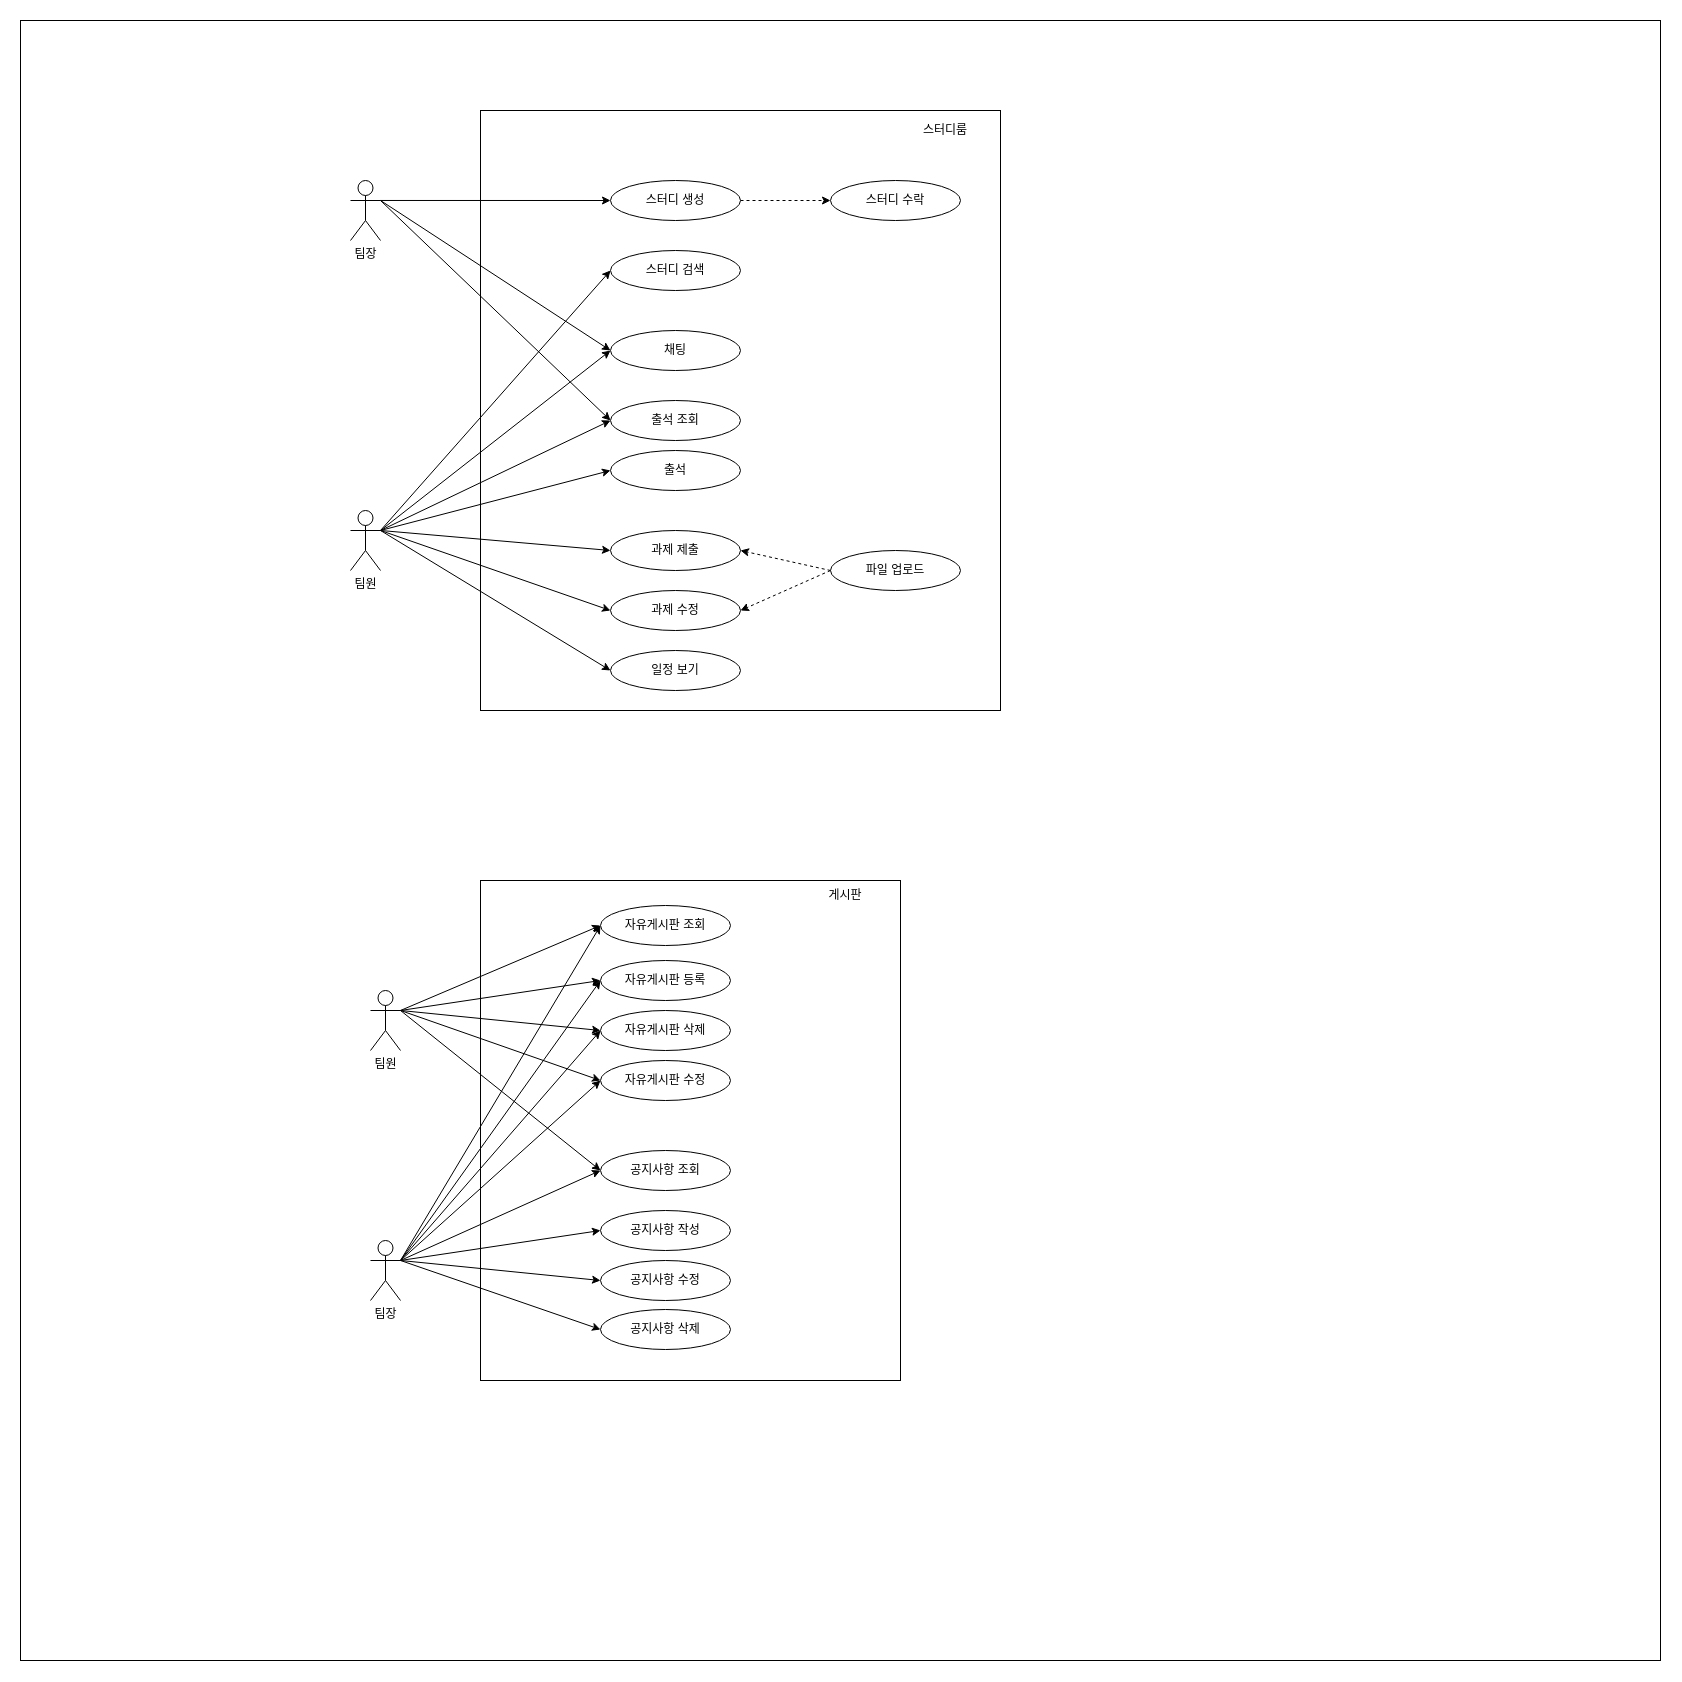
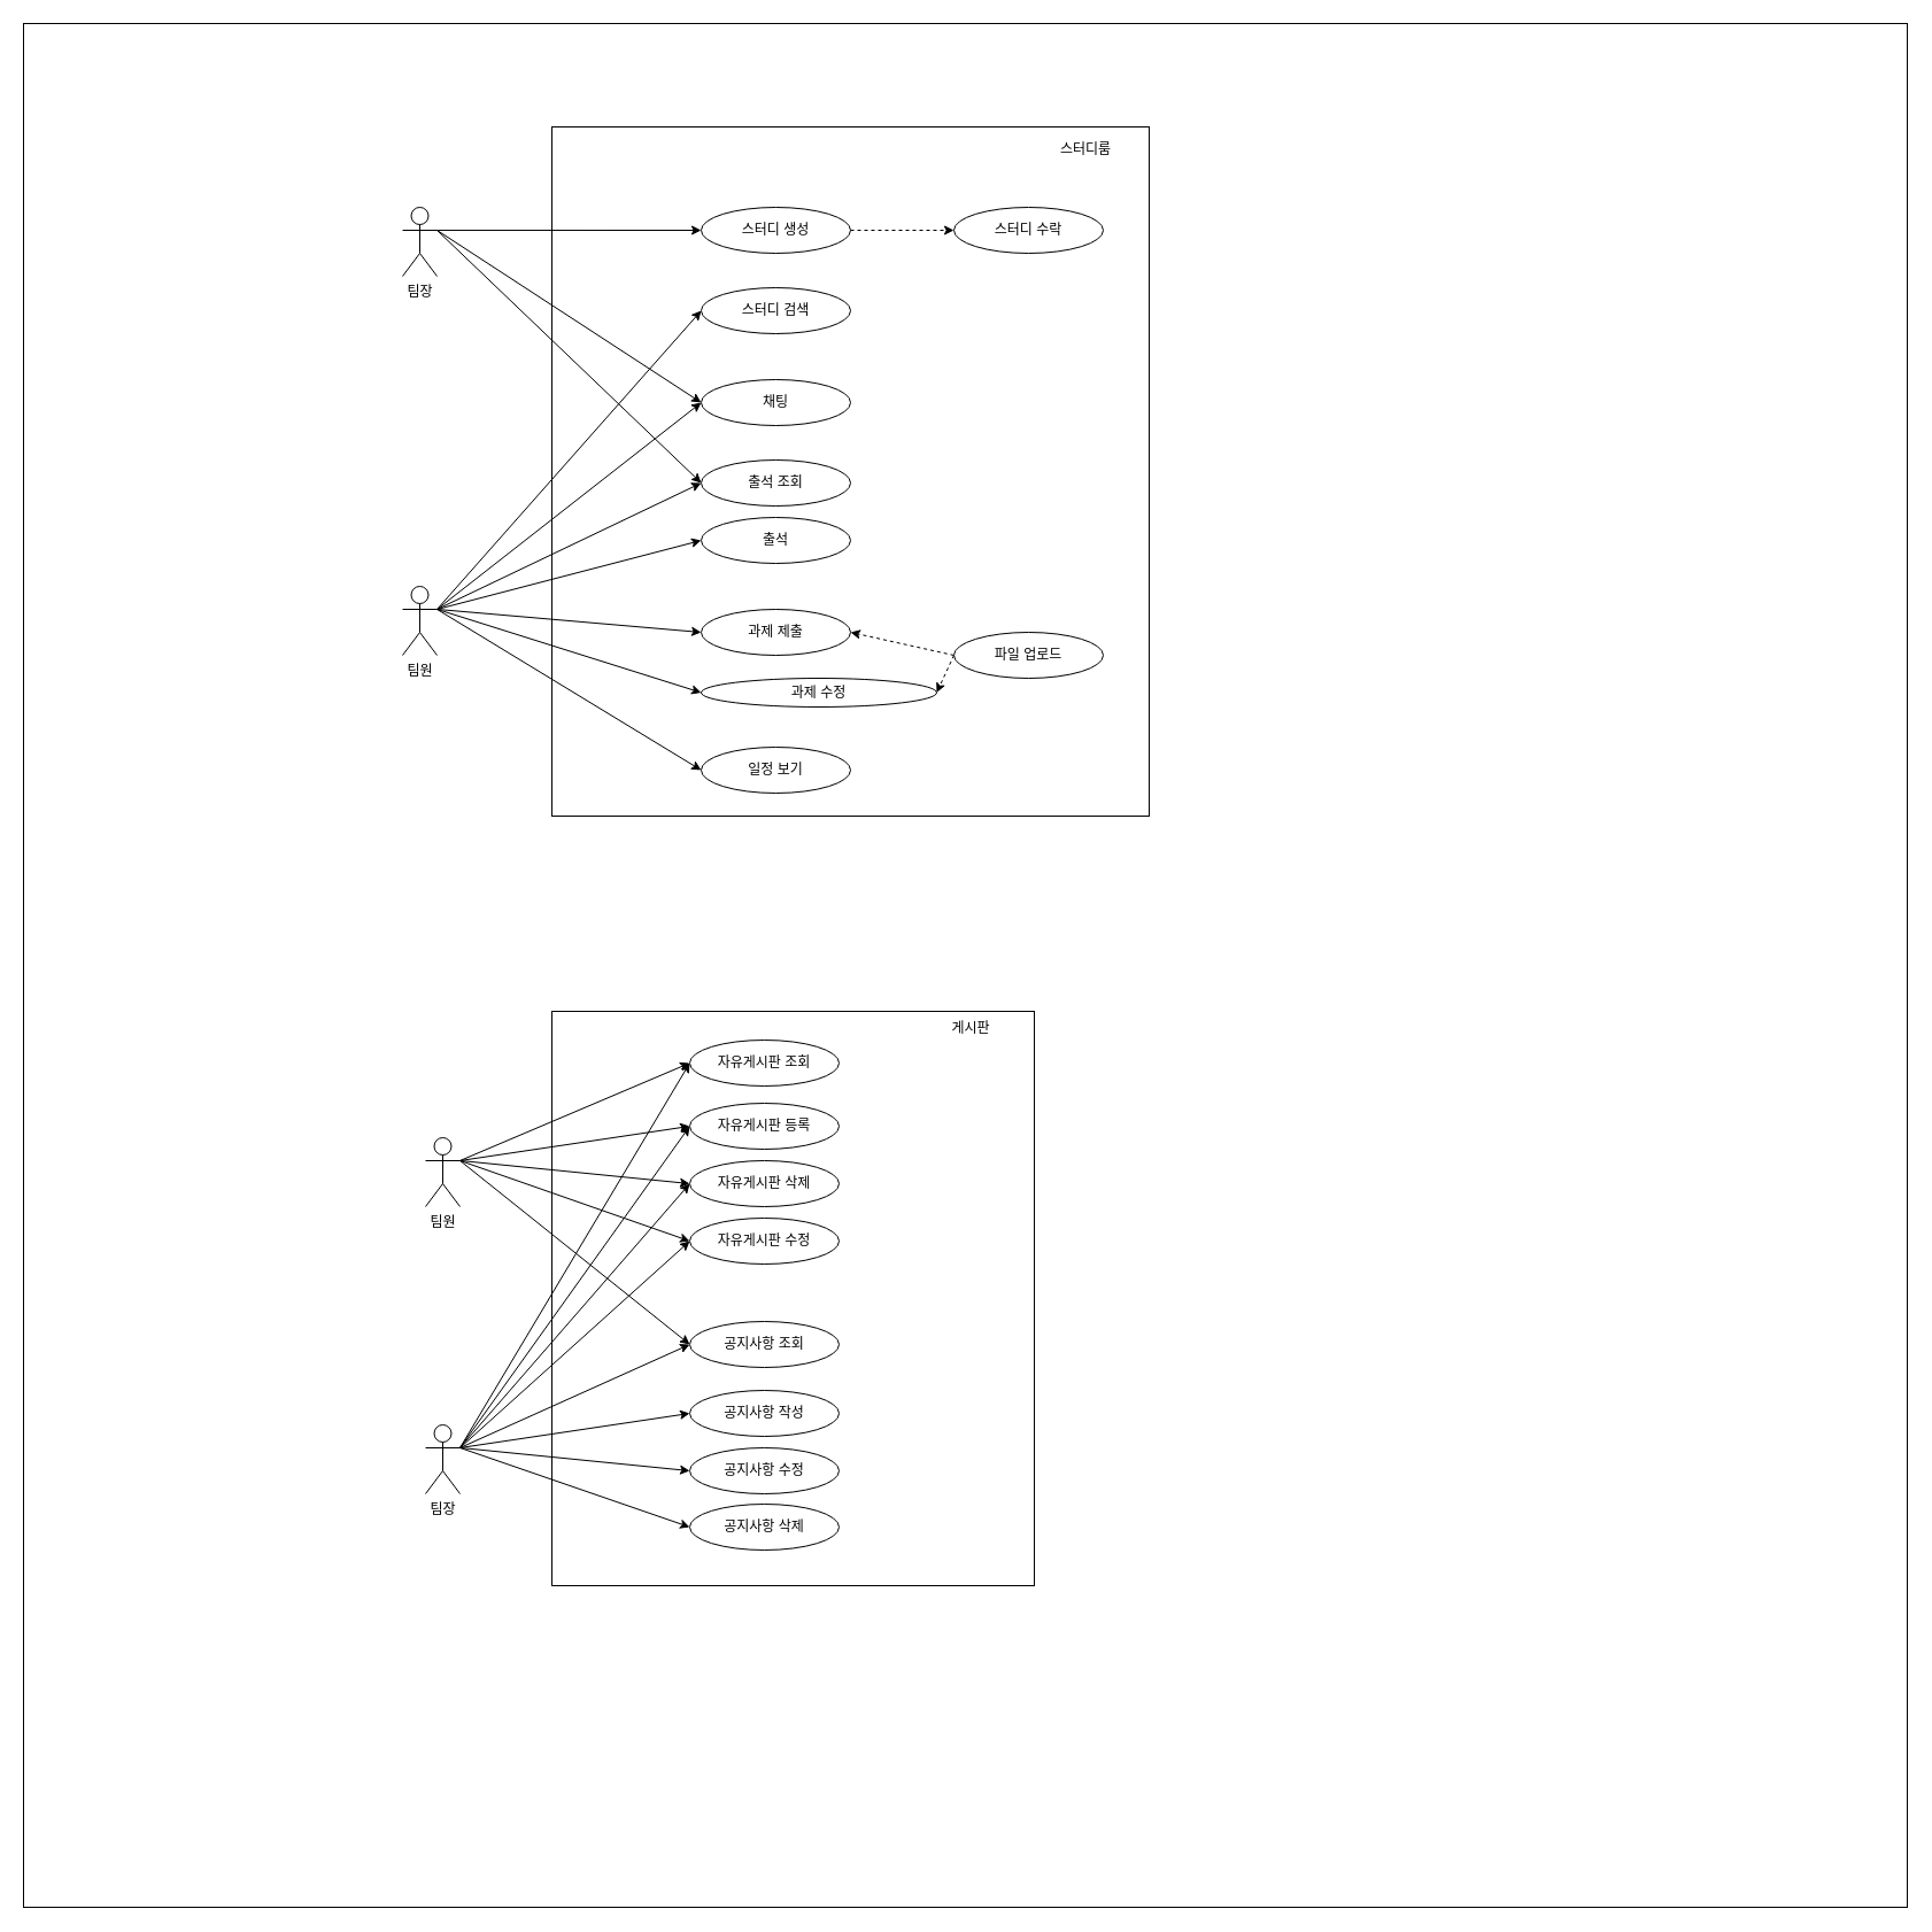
  <mxCell id="0" />
  <mxCell id="1" parent="0" />
  <mxCell id="2" value="" style="whiteSpace=wrap;html=1;aspect=fixed;" vertex="1" parent="1"><mxGeometry x="20" y="20" width="1640" height="1640" as="geometry" /></mxCell>
  <mxCell id="3" value="팀원" style="shape=umlActor;verticalLabelPosition=bottom;verticalAlign=top;html=1;outlineConnect=0;" vertex="1" parent="1"><mxGeometry x="350" y="510" width="30" height="60" as="geometry" /></mxCell>
  <mxCell id="4" value="" style="rounded=0;whiteSpace=wrap;html=1;" vertex="1" parent="1"><mxGeometry x="480" y="110" width="520" height="600" as="geometry" /></mxCell>
  <mxCell id="5" value="스터디룸" style="text;html=1;strokeColor=none;fillColor=none;align=center;verticalAlign=middle;whiteSpace=wrap;rounded=0;" vertex="1" parent="1"><mxGeometry x="890" y="120" width="110" height="20" as="geometry" /></mxCell>
  <mxCell id="6" value="과제 제출" style="ellipse;whiteSpace=wrap;html=1;" vertex="1" parent="1"><mxGeometry x="610" y="530" width="130" height="40" as="geometry" /></mxCell>
- <mxCell id="7" value="과제 수정" style="ellipse;whiteSpace=wrap;html=1;" vertex="1" parent="1"><mxGeometry x="610" y="590" width="130" height="40" as="geometry" /></mxCell>
+ <mxCell id="7" value="과제 수정" style="ellipse;whiteSpace=wrap;html=1;" vertex="1" parent="1"><mxGeometry x="610" y="590" width="205" height="25" as="geometry" /></mxCell>
  <mxCell id="8" value="출석" style="ellipse;whiteSpace=wrap;html=1;" vertex="1" parent="1"><mxGeometry x="610" y="450" width="130" height="40" as="geometry" /></mxCell>
  <mxCell id="9" value="출석 조회&lt;span style=&quot;color: rgba(0 , 0 , 0 , 0) ; font-family: monospace ; font-size: 0px&quot;&gt;%3CmxGraphModel%3E%3Croot%3E%3CmxCell%20id%3D%220%22%2F%3E%3CmxCell%20id%3D%221%22%20parent%3D%220%22%2F%3E%3CmxCell%20id%3D%222%22%20value%3D%22%EA%B3%BC%EC%A0%9C%20%EC%A0%9C%EC%B6%9C%22%20style%3D%22ellipse%3BwhiteSpace%3Dwrap%3Bhtml%3D1%3B%22%20vertex%3D%221%22%20parent%3D%221%22%3E%3CmxGeometry%20x%3D%22580%22%20y%3D%22230%22%20width%3D%22130%22%20height%3D%2240%22%20as%3D%22geometry%22%2F%3E%3C%2FmxCell%3E%3C%2Froot%3E%3C%2FmxGraphModel%3E&lt;/span&gt;" style="ellipse;whiteSpace=wrap;html=1;" vertex="1" parent="1"><mxGeometry x="610" y="400" width="130" height="40" as="geometry" /></mxCell>
  <mxCell id="10" value="채팅" style="ellipse;whiteSpace=wrap;html=1;" vertex="1" parent="1"><mxGeometry x="610" y="330" width="130" height="40" as="geometry" /></mxCell>
  <mxCell id="11" value="일정 보기" style="ellipse;whiteSpace=wrap;html=1;" vertex="1" parent="1"><mxGeometry x="610" y="650" width="130" height="40" as="geometry" /></mxCell>
  <mxCell id="12" style="orthogonalLoop=1;jettySize=auto;html=1;exitX=1;exitY=0.333;exitDx=0;exitDy=0;exitPerimeter=0;entryX=0;entryY=0.5;entryDx=0;entryDy=0;rounded=0;" edge="1" parent="1" source="3" target="6"><mxGeometry relative="1" as="geometry" /></mxCell>
  <mxCell id="13" style="edgeStyle=none;rounded=0;orthogonalLoop=1;jettySize=auto;html=1;exitX=1;exitY=0.333;exitDx=0;exitDy=0;exitPerimeter=0;entryX=0;entryY=0.5;entryDx=0;entryDy=0;strokeColor=#000000;" edge="1" parent="1" source="3" target="7"><mxGeometry relative="1" as="geometry" /></mxCell>
  <mxCell id="14" style="edgeStyle=none;rounded=0;orthogonalLoop=1;jettySize=auto;html=1;exitX=1;exitY=0.333;exitDx=0;exitDy=0;exitPerimeter=0;entryX=0;entryY=0.5;entryDx=0;entryDy=0;strokeColor=#000000;" edge="1" parent="1" source="3" target="8"><mxGeometry relative="1" as="geometry" /></mxCell>
  <mxCell id="15" style="edgeStyle=none;rounded=0;orthogonalLoop=1;jettySize=auto;html=1;exitX=1;exitY=0.333;exitDx=0;exitDy=0;exitPerimeter=0;entryX=0;entryY=0.5;entryDx=0;entryDy=0;strokeColor=#000000;" edge="1" parent="1" source="3" target="9"><mxGeometry relative="1" as="geometry" /></mxCell>
  <mxCell id="16" style="edgeStyle=none;rounded=0;orthogonalLoop=1;jettySize=auto;html=1;exitX=1;exitY=0.333;exitDx=0;exitDy=0;exitPerimeter=0;entryX=0;entryY=0.5;entryDx=0;entryDy=0;strokeColor=#000000;" edge="1" parent="1" source="3" target="10"><mxGeometry relative="1" as="geometry" /></mxCell>
  <mxCell id="17" style="edgeStyle=none;rounded=0;orthogonalLoop=1;jettySize=auto;html=1;exitX=1;exitY=0.333;exitDx=0;exitDy=0;exitPerimeter=0;entryX=0;entryY=0.5;entryDx=0;entryDy=0;strokeColor=#000000;" edge="1" parent="1" source="3" target="11"><mxGeometry relative="1" as="geometry" /></mxCell>
  <mxCell id="18" value="" style="rounded=0;whiteSpace=wrap;html=1;" vertex="1" parent="1"><mxGeometry x="480" y="880" width="420" height="500" as="geometry" /></mxCell>
  <mxCell id="19" value="자유게시판 조회" style="ellipse;whiteSpace=wrap;html=1;" vertex="1" parent="1"><mxGeometry x="600" y="905" width="130" height="40" as="geometry" /></mxCell>
  <mxCell id="20" value="공지사항 조회" style="ellipse;whiteSpace=wrap;html=1;" vertex="1" parent="1"><mxGeometry x="600" y="1150" width="130" height="40" as="geometry" /></mxCell>
  <mxCell id="21" value="자유게시판 등록" style="ellipse;whiteSpace=wrap;html=1;" vertex="1" parent="1"><mxGeometry x="600" y="960" width="130" height="40" as="geometry" /></mxCell>
  <mxCell id="22" value="자유게시판 삭제" style="ellipse;whiteSpace=wrap;html=1;" vertex="1" parent="1"><mxGeometry x="600" y="1010" width="130" height="40" as="geometry" /></mxCell>
  <mxCell id="23" value="자유게시판 수정" style="ellipse;whiteSpace=wrap;html=1;" vertex="1" parent="1"><mxGeometry x="600" y="1060" width="130" height="40" as="geometry" /></mxCell>
  <mxCell id="24" style="edgeStyle=none;rounded=0;orthogonalLoop=1;jettySize=auto;html=1;exitX=1;exitY=0.333;exitDx=0;exitDy=0;exitPerimeter=0;entryX=0;entryY=0.5;entryDx=0;entryDy=0;strokeColor=#000000;" edge="1" parent="1" source="29" target="19"><mxGeometry relative="1" as="geometry" /></mxCell>
  <mxCell id="25" style="edgeStyle=none;rounded=0;orthogonalLoop=1;jettySize=auto;html=1;exitX=1;exitY=0.333;exitDx=0;exitDy=0;exitPerimeter=0;entryX=0;entryY=0.5;entryDx=0;entryDy=0;strokeColor=#000000;" edge="1" parent="1" source="29" target="21"><mxGeometry relative="1" as="geometry" /></mxCell>
  <mxCell id="26" style="edgeStyle=none;rounded=0;orthogonalLoop=1;jettySize=auto;html=1;exitX=1;exitY=0.333;exitDx=0;exitDy=0;exitPerimeter=0;entryX=0;entryY=0.5;entryDx=0;entryDy=0;strokeColor=#000000;" edge="1" parent="1" source="29" target="22"><mxGeometry relative="1" as="geometry" /></mxCell>
  <mxCell id="27" style="edgeStyle=none;rounded=0;orthogonalLoop=1;jettySize=auto;html=1;exitX=1;exitY=0.333;exitDx=0;exitDy=0;exitPerimeter=0;entryX=0;entryY=0.5;entryDx=0;entryDy=0;strokeColor=#000000;" edge="1" parent="1" source="29" target="23"><mxGeometry relative="1" as="geometry" /></mxCell>
  <mxCell id="28" style="edgeStyle=none;rounded=0;orthogonalLoop=1;jettySize=auto;html=1;exitX=1;exitY=0.333;exitDx=0;exitDy=0;exitPerimeter=0;entryX=0;entryY=0.5;entryDx=0;entryDy=0;strokeColor=#000000;" edge="1" parent="1" source="29" target="20"><mxGeometry relative="1" as="geometry" /></mxCell>
  <mxCell id="29" value="팀원" style="shape=umlActor;verticalLabelPosition=bottom;verticalAlign=top;html=1;outlineConnect=0;" vertex="1" parent="1"><mxGeometry x="370" y="990" width="30" height="60" as="geometry" /></mxCell>
  <mxCell id="30" style="edgeStyle=none;rounded=0;orthogonalLoop=1;jettySize=auto;html=1;exitX=1;exitY=0.333;exitDx=0;exitDy=0;exitPerimeter=0;entryX=0;entryY=0.5;entryDx=0;entryDy=0;strokeColor=#000000;" edge="1" parent="1" source="38" target="39"><mxGeometry relative="1" as="geometry" /></mxCell>
  <mxCell id="31" style="edgeStyle=none;rounded=0;orthogonalLoop=1;jettySize=auto;html=1;exitX=1;exitY=0.333;exitDx=0;exitDy=0;exitPerimeter=0;entryX=0;entryY=0.5;entryDx=0;entryDy=0;strokeColor=#000000;" edge="1" parent="1" source="38" target="40"><mxGeometry relative="1" as="geometry" /></mxCell>
  <mxCell id="32" style="edgeStyle=none;rounded=0;orthogonalLoop=1;jettySize=auto;html=1;exitX=1;exitY=0.333;exitDx=0;exitDy=0;exitPerimeter=0;entryX=0;entryY=0.5;entryDx=0;entryDy=0;strokeColor=#000000;" edge="1" parent="1" source="38" target="41"><mxGeometry relative="1" as="geometry" /></mxCell>
  <mxCell id="33" style="edgeStyle=none;rounded=0;orthogonalLoop=1;jettySize=auto;html=1;exitX=1;exitY=0.333;exitDx=0;exitDy=0;exitPerimeter=0;entryX=0;entryY=0.5;entryDx=0;entryDy=0;strokeColor=#000000;" edge="1" parent="1" source="38" target="20"><mxGeometry relative="1" as="geometry" /></mxCell>
  <mxCell id="34" style="edgeStyle=none;rounded=0;orthogonalLoop=1;jettySize=auto;html=1;exitX=1;exitY=0.333;exitDx=0;exitDy=0;exitPerimeter=0;strokeColor=#000000;" edge="1" parent="1" source="38"><mxGeometry relative="1" as="geometry"><mxPoint x="600" y="1080" as="targetPoint" /></mxGeometry></mxCell>
  <mxCell id="35" style="edgeStyle=none;rounded=0;orthogonalLoop=1;jettySize=auto;html=1;exitX=1;exitY=0.333;exitDx=0;exitDy=0;exitPerimeter=0;entryX=0;entryY=0.5;entryDx=0;entryDy=0;strokeColor=#000000;" edge="1" parent="1" source="38" target="22"><mxGeometry relative="1" as="geometry" /></mxCell>
  <mxCell id="36" style="edgeStyle=none;rounded=0;orthogonalLoop=1;jettySize=auto;html=1;exitX=1;exitY=0.333;exitDx=0;exitDy=0;exitPerimeter=0;entryX=0;entryY=0.5;entryDx=0;entryDy=0;strokeColor=#000000;" edge="1" parent="1" source="38" target="21"><mxGeometry relative="1" as="geometry" /></mxCell>
  <mxCell id="37" style="edgeStyle=none;rounded=0;orthogonalLoop=1;jettySize=auto;html=1;exitX=1;exitY=0.333;exitDx=0;exitDy=0;exitPerimeter=0;entryX=0;entryY=0.5;entryDx=0;entryDy=0;strokeColor=#000000;" edge="1" parent="1" source="38" target="19"><mxGeometry relative="1" as="geometry" /></mxCell>
  <mxCell id="38" value="팀장" style="shape=umlActor;verticalLabelPosition=bottom;verticalAlign=top;html=1;outlineConnect=0;" vertex="1" parent="1"><mxGeometry x="370" y="1240" width="30" height="60" as="geometry" /></mxCell>
  <mxCell id="39" value="공지사항 작성" style="ellipse;whiteSpace=wrap;html=1;" vertex="1" parent="1"><mxGeometry x="600" y="1210" width="130" height="40" as="geometry" /></mxCell>
  <mxCell id="40" value="공지사항 수정" style="ellipse;whiteSpace=wrap;html=1;" vertex="1" parent="1"><mxGeometry x="600" y="1260" width="130" height="40" as="geometry" /></mxCell>
  <mxCell id="41" value="공지사항 삭제" style="ellipse;whiteSpace=wrap;html=1;" vertex="1" parent="1"><mxGeometry x="600" y="1309" width="130" height="40" as="geometry" /></mxCell>
  <mxCell id="42" value="게시판" style="text;html=1;strokeColor=none;fillColor=none;align=center;verticalAlign=middle;whiteSpace=wrap;rounded=0;" vertex="1" parent="1"><mxGeometry x="790" y="885" width="110" height="20" as="geometry" /></mxCell>
  <mxCell id="43" style="edgeStyle=none;rounded=0;orthogonalLoop=1;jettySize=auto;html=1;exitX=0;exitY=0.5;exitDx=0;exitDy=0;entryX=1;entryY=0.5;entryDx=0;entryDy=0;strokeColor=#000000;dashed=1;" edge="1" parent="1" source="45" target="6"><mxGeometry relative="1" as="geometry" /></mxCell>
  <mxCell id="44" style="edgeStyle=none;rounded=0;orthogonalLoop=1;jettySize=auto;html=1;exitX=0;exitY=0.5;exitDx=0;exitDy=0;entryX=1;entryY=0.5;entryDx=0;entryDy=0;dashed=1;strokeColor=#000000;" edge="1" parent="1" source="45" target="7"><mxGeometry relative="1" as="geometry" /></mxCell>
  <mxCell id="45" value="파일 업로드" style="ellipse;whiteSpace=wrap;html=1;" vertex="1" parent="1"><mxGeometry x="830" y="550" width="130" height="40" as="geometry" /></mxCell>
  <mxCell id="46" style="edgeStyle=none;rounded=0;orthogonalLoop=1;jettySize=auto;html=1;exitX=1;exitY=0.333;exitDx=0;exitDy=0;exitPerimeter=0;entryX=0;entryY=0.5;entryDx=0;entryDy=0;strokeColor=#000000;" edge="1" parent="1" source="49" target="51"><mxGeometry relative="1" as="geometry" /></mxCell>
  <mxCell id="47" style="edgeStyle=none;rounded=0;orthogonalLoop=1;jettySize=auto;html=1;exitX=1;exitY=0.333;exitDx=0;exitDy=0;exitPerimeter=0;entryX=0;entryY=0.5;entryDx=0;entryDy=0;strokeColor=#000000;" edge="1" parent="1" source="49" target="10"><mxGeometry relative="1" as="geometry" /></mxCell>
  <mxCell id="48" style="edgeStyle=none;rounded=0;orthogonalLoop=1;jettySize=auto;html=1;exitX=1;exitY=0.333;exitDx=0;exitDy=0;exitPerimeter=0;entryX=0;entryY=0.5;entryDx=0;entryDy=0;strokeColor=#000000;" edge="1" parent="1" source="49" target="9"><mxGeometry relative="1" as="geometry" /></mxCell>
  <mxCell id="49" value="팀장" style="shape=umlActor;verticalLabelPosition=bottom;verticalAlign=top;html=1;outlineConnect=0;" vertex="1" parent="1"><mxGeometry x="350" y="180" width="30" height="60" as="geometry" /></mxCell>
  <mxCell id="50" style="edgeStyle=none;rounded=0;orthogonalLoop=1;jettySize=auto;html=1;exitX=1;exitY=0.5;exitDx=0;exitDy=0;entryX=0;entryY=0.5;entryDx=0;entryDy=0;strokeColor=#000000;dashed=1;" edge="1" parent="1" source="51" target="52"><mxGeometry relative="1" as="geometry" /></mxCell>
  <mxCell id="51" value="스터디 생성" style="ellipse;whiteSpace=wrap;html=1;" vertex="1" parent="1"><mxGeometry x="610" y="180" width="130" height="40" as="geometry" /></mxCell>
  <mxCell id="52" value="스터디 수락" style="ellipse;whiteSpace=wrap;html=1;" vertex="1" parent="1"><mxGeometry x="830" y="180" width="130" height="40" as="geometry" /></mxCell>
  <mxCell id="53" value="스터디 검색" style="ellipse;whiteSpace=wrap;html=1;" vertex="1" parent="1"><mxGeometry x="610" y="250" width="130" height="40" as="geometry" /></mxCell>
  <mxCell id="54" style="edgeStyle=none;rounded=0;orthogonalLoop=1;jettySize=auto;html=1;exitX=1;exitY=0.333;exitDx=0;exitDy=0;exitPerimeter=0;entryX=0;entryY=0.5;entryDx=0;entryDy=0;strokeColor=#000000;" edge="1" parent="1" source="3" target="53"><mxGeometry relative="1" as="geometry" /></mxCell>
